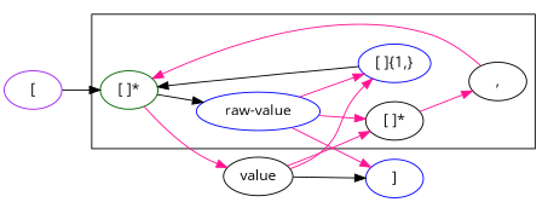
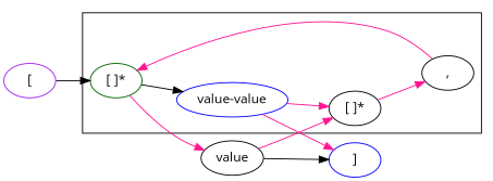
  digraph {
    fontname="Open Sans"
    rankdir=LR
    node [color=blue fontname="Open Sans"]
    edge [color=deeppink fontname="Open Sans"]
    n1 [color=darkgreen label="[ ]*"]
-   n2 [label="raw-value"]
+   n2 [label="value-value"]
    n3 [color=black label="[ ]*"]
-   n4 [label="[ ]{1,}"]
    n5 [color=black label=","]
    value [color=black]
    n7 [label="]"]
    n8 [color=purple label="["]
    subgraph cluster_1 {
      n1
      n2
      n3
-     n4
      n5
    }
    n1 -> n2 [color=black]
    n1 -> value
    n2 -> n3
-   n2 -> n4
    n2 -> n7
    n3 -> n5
-   n4 -> n1 [color=black]
    n5 -> n1
    value -> n3
-   value -> n4
    value -> n7 [color=black]
    n8 -> n1 [color=black]
  }
